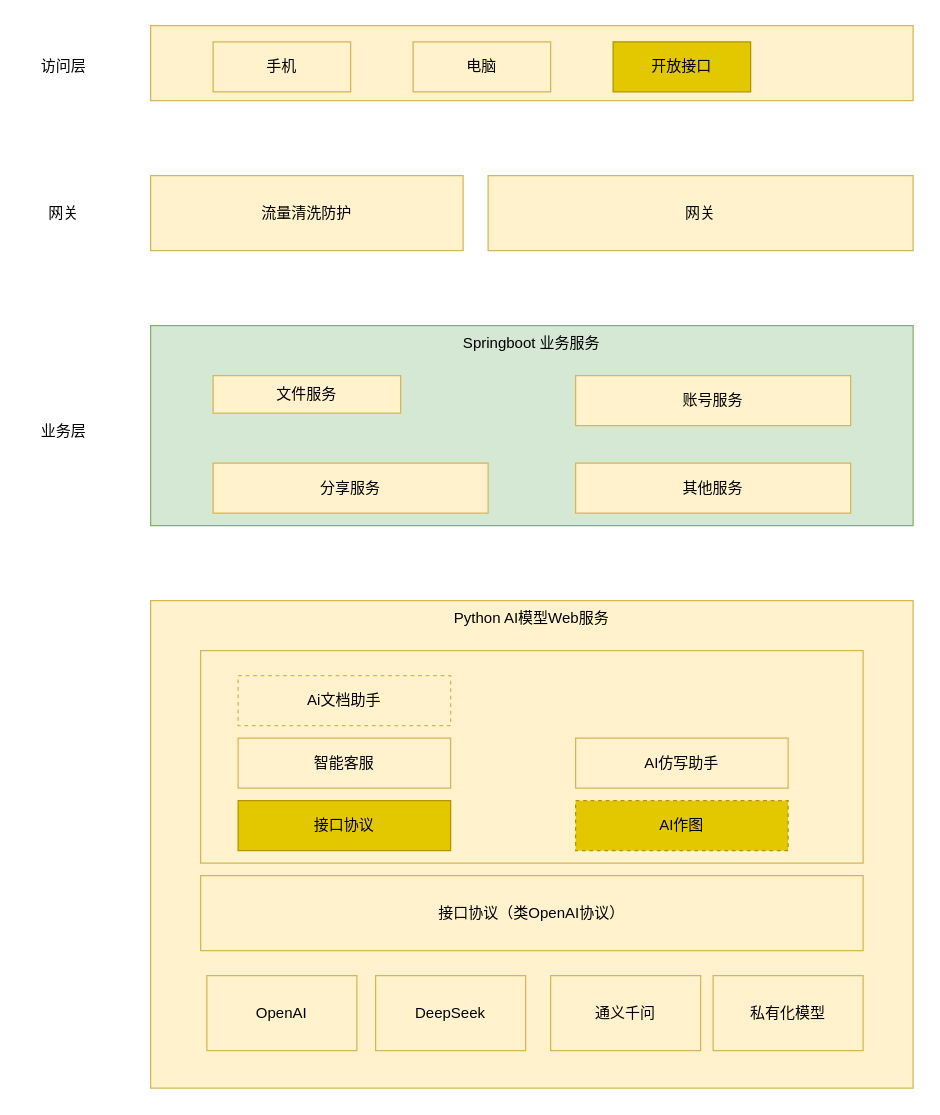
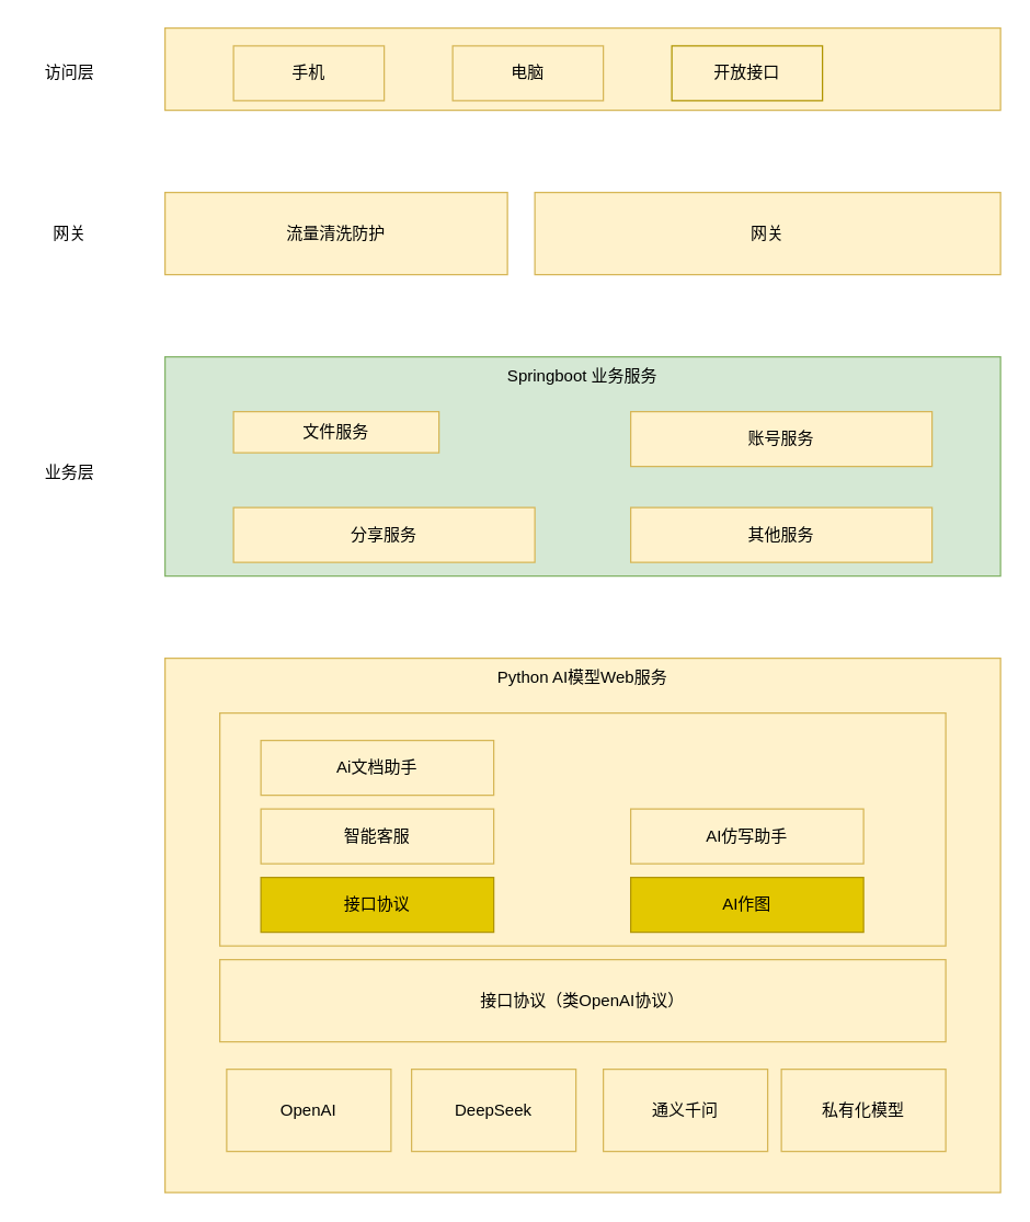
  <mxCell id="0" />
  <mxCell id="1" parent="0" />
  <mxCell id="2" value="" style="rounded=0;whiteSpace=wrap;html=1;fillColor=#fff2cc;strokeColor=#d6b656;" vertex="1" parent="1"><mxGeometry x="120" y="20" width="610" height="60" as="geometry" /></mxCell>
  <mxCell id="3" value="访问层" style="text;html=1;align=center;verticalAlign=middle;resizable=0;points=[];autosize=1;strokeColor=none;fillColor=none;" vertex="1" parent="1"><mxGeometry x="20" y="38" width="60" height="30" as="geometry" /></mxCell>
  <mxCell id="4" value="手机" style="rounded=0;whiteSpace=wrap;html=1;fillColor=#fff2cc;strokeColor=#d6b656;" vertex="1" parent="1"><mxGeometry x="170" y="33" width="110" height="40" as="geometry" /></mxCell>
  <mxCell id="5" value="电脑" style="rounded=0;whiteSpace=wrap;html=1;fillColor=#fff2cc;strokeColor=#d6b656;" vertex="1" parent="1"><mxGeometry x="330" y="33" width="110" height="40" as="geometry" /></mxCell>
- <mxCell id="6" value="开放接口" style="rounded=0;whiteSpace=wrap;html=1;fillColor=#e3c800;fontColor=#000000;strokeColor=#B09500;" vertex="1" parent="1"><mxGeometry x="490" y="33" width="110" height="40" as="geometry" /></mxCell>
+ <mxCell id="6" value="开放接口" style="rounded=0;whiteSpace=wrap;html=1;fillColor=#fff2cc;fontColor=#000000;strokeColor=#B09500;" vertex="1" parent="1"><mxGeometry x="490" y="33" width="110" height="40" as="geometry" /></mxCell>
  <mxCell id="7" value="流量清洗防护" style="rounded=0;whiteSpace=wrap;html=1;fillColor=#fff2cc;strokeColor=#d6b656;" vertex="1" parent="1"><mxGeometry x="120" y="140" width="250" height="60" as="geometry" /></mxCell>
  <mxCell id="8" value="网关" style="rounded=0;whiteSpace=wrap;html=1;fillColor=#fff2cc;strokeColor=#d6b656;" vertex="1" parent="1"><mxGeometry x="390" y="140" width="340" height="60" as="geometry" /></mxCell>
  <mxCell id="9" value="网关" style="text;html=1;align=center;verticalAlign=middle;resizable=0;points=[];autosize=1;strokeColor=none;fillColor=none;" vertex="1" parent="1"><mxGeometry x="25" y="155" width="50" height="30" as="geometry" /></mxCell>
  <mxCell id="10" value="Springboot 业务服务" style="rounded=0;whiteSpace=wrap;html=1;labelPosition=center;verticalLabelPosition=middle;align=center;verticalAlign=top;fillColor=#d5e8d4;strokeColor=#82b366;" vertex="1" parent="1"><mxGeometry x="120" y="260" width="610" height="160" as="geometry" /></mxCell>
  <mxCell id="11" value="文件服务" style="rounded=0;whiteSpace=wrap;html=1;fillColor=#fff2cc;strokeColor=#d6b656;" vertex="1" parent="1"><mxGeometry x="170" y="300" width="150" height="30" as="geometry" /></mxCell>
  <mxCell id="12" value="账号服务" style="rounded=0;whiteSpace=wrap;html=1;fillColor=#fff2cc;strokeColor=#d6b656;" vertex="1" parent="1"><mxGeometry x="460" y="300" width="220" height="40" as="geometry" /></mxCell>
  <mxCell id="13" value="分享服务" style="rounded=0;whiteSpace=wrap;html=1;fillColor=#fff2cc;strokeColor=#d6b656;" vertex="1" parent="1"><mxGeometry x="170" y="370" width="220" height="40" as="geometry" /></mxCell>
  <mxCell id="14" value="其他服务" style="rounded=0;whiteSpace=wrap;html=1;fillColor=#fff2cc;strokeColor=#d6b656;" vertex="1" parent="1"><mxGeometry x="460" y="370" width="220" height="40" as="geometry" /></mxCell>
  <mxCell id="15" value="业务层" style="text;html=1;align=center;verticalAlign=middle;resizable=0;points=[];autosize=1;strokeColor=none;fillColor=none;" vertex="1" parent="1"><mxGeometry x="20" y="330" width="60" height="30" as="geometry" /></mxCell>
  <mxCell id="16" value="Python AI模型Web服务" style="whiteSpace=wrap;html=1;verticalAlign=top;fillColor=#fff2cc;strokeColor=#d6b656;" vertex="1" parent="1"><mxGeometry x="120" y="480" width="610" height="390" as="geometry" /></mxCell>
  <mxCell id="17" value="" style="rounded=0;whiteSpace=wrap;html=1;fillColor=#fff2cc;strokeColor=#d6b656;" vertex="1" parent="1"><mxGeometry x="160" y="520" width="530" height="170" as="geometry" /></mxCell>
  <mxCell id="18" value="接口协议（类OpenAI协议）" style="rounded=0;whiteSpace=wrap;html=1;fillColor=#fff2cc;strokeColor=#d6b656;" vertex="1" parent="1"><mxGeometry x="160" y="700" width="530" height="60" as="geometry" /></mxCell>
  <mxCell id="19" value="OpenAI" style="rounded=0;whiteSpace=wrap;html=1;fillColor=#fff2cc;strokeColor=#d6b656;" vertex="1" parent="1"><mxGeometry x="165" y="780" width="120" height="60" as="geometry" /></mxCell>
  <mxCell id="20" value="DeepSeek" style="rounded=0;whiteSpace=wrap;html=1;fillColor=#fff2cc;strokeColor=#d6b656;" vertex="1" parent="1"><mxGeometry x="300" y="780" width="120" height="60" as="geometry" /></mxCell>
  <mxCell id="21" value="通义千问" style="rounded=0;whiteSpace=wrap;html=1;fillColor=#fff2cc;strokeColor=#d6b656;" vertex="1" parent="1"><mxGeometry x="440" y="780" width="120" height="60" as="geometry" /></mxCell>
  <mxCell id="22" value="私有化模型" style="rounded=0;whiteSpace=wrap;html=1;fillColor=#fff2cc;strokeColor=#d6b656;" vertex="1" parent="1"><mxGeometry x="570" y="780" width="120" height="60" as="geometry" /></mxCell>
- <mxCell id="23" value="Ai文档助手" style="rounded=0;whiteSpace=wrap;html=1;fillColor=#fff2cc;strokeColor=#d6b656;dashed=1;" vertex="1" parent="1"><mxGeometry x="190" y="540" width="170" height="40" as="geometry" /></mxCell>
+ <mxCell id="23" value="Ai文档助手" style="rounded=0;whiteSpace=wrap;html=1;fillColor=#fff2cc;strokeColor=#d6b656;" vertex="1" parent="1"><mxGeometry x="190" y="540" width="170" height="40" as="geometry" /></mxCell>
  <mxCell id="24" value="智能客服" style="rounded=0;whiteSpace=wrap;html=1;fillColor=#fff2cc;strokeColor=#d6b656;" vertex="1" parent="1"><mxGeometry x="190" y="590" width="170" height="40" as="geometry" /></mxCell>
  <mxCell id="25" value="接口协议" style="rounded=0;whiteSpace=wrap;html=1;fillColor=#e3c800;fontColor=#000000;strokeColor=#B09500;" vertex="1" parent="1"><mxGeometry x="190" y="640" width="170" height="40" as="geometry" /></mxCell>
  <mxCell id="26" value="AI仿写助手" style="rounded=0;whiteSpace=wrap;html=1;fillColor=#fff2cc;strokeColor=#d6b656;" vertex="1" parent="1"><mxGeometry x="460" y="590" width="170" height="40" as="geometry" /></mxCell>
- <mxCell id="27" value="AI作图" style="rounded=0;whiteSpace=wrap;html=1;fillColor=#e3c800;fontColor=#000000;strokeColor=#B09500;dashed=1;" vertex="1" parent="1"><mxGeometry x="460" y="640" width="170" height="40" as="geometry" /></mxCell>
+ <mxCell id="27" value="AI作图" style="rounded=0;whiteSpace=wrap;html=1;fillColor=#e3c800;fontColor=#000000;strokeColor=#B09500;" vertex="1" parent="1"><mxGeometry x="460" y="640" width="170" height="40" as="geometry" /></mxCell>
